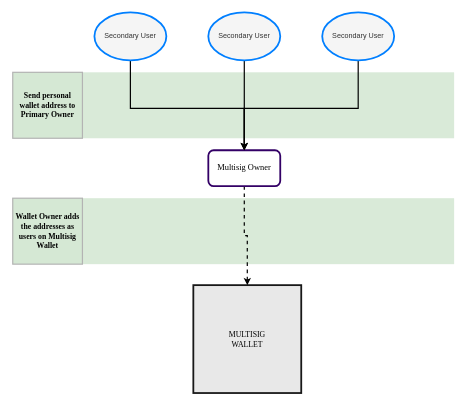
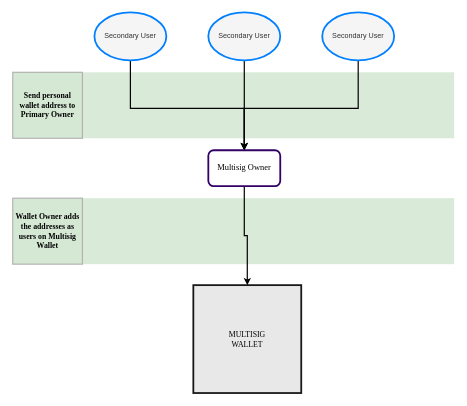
  <mxCell id="0" />
  <mxCell id="1" parent="0" />
  <mxCell id="2" value="" style="rounded=0;whiteSpace=wrap;html=1;glass=0;labelBackgroundColor=none;fillStyle=solid;strokeColor=none;strokeWidth=5;fillColor=#d5e8d4;perimeterSpacing=0;opacity=90;" vertex="1" parent="1"><mxGeometry x="137" y="330" width="620" height="110" as="geometry" /></mxCell>
  <mxCell id="3" value="" style="rounded=0;whiteSpace=wrap;html=1;glass=0;labelBackgroundColor=none;fillStyle=solid;strokeColor=none;strokeWidth=5;fillColor=#d5e8d4;perimeterSpacing=0;opacity=90;" vertex="1" parent="1"><mxGeometry x="137" y="120" width="620" height="110" as="geometry" /></mxCell>
- <mxCell id="4" style="edgeStyle=orthogonalEdgeStyle;rounded=0;orthogonalLoop=1;jettySize=auto;html=1;entryX=0.5;entryY=0;entryDx=0;entryDy=0;strokeWidth=2;fontFamily=Verdana;fontSize=13;dashed=1;" edge="1" parent="1" source="5" target="13"><mxGeometry relative="1" as="geometry" /></mxCell>
+ <mxCell id="4" style="edgeStyle=orthogonalEdgeStyle;rounded=0;orthogonalLoop=1;jettySize=auto;html=1;entryX=0.5;entryY=0;entryDx=0;entryDy=0;strokeWidth=2;fontFamily=Verdana;fontSize=13;" edge="1" parent="1" source="5" target="13"><mxGeometry relative="1" as="geometry" /></mxCell>
  <mxCell id="5" value="Multisig Owner" style="rounded=1;whiteSpace=wrap;html=1;strokeColor=#330066;strokeWidth=3;fontFamily=Verdana;fontSize=14;" vertex="1" parent="1"><mxGeometry x="347" y="250" width="120" height="60" as="geometry" /></mxCell>
  <mxCell id="6" style="edgeStyle=orthogonalEdgeStyle;rounded=0;orthogonalLoop=1;jettySize=auto;html=1;entryX=0.5;entryY=0;entryDx=0;entryDy=0;strokeWidth=2;fontFamily=Verdana;" edge="1" parent="1" source="7" target="5"><mxGeometry relative="1" as="geometry"><Array as="points"><mxPoint x="217" y="180" /><mxPoint x="407" y="180" /></Array></mxGeometry></mxCell>
  <mxCell id="7" value="Secondary User" style="ellipse;whiteSpace=wrap;html=1;fillColor=#f5f5f5;fontColor=#333333;strokeColor=#007FFF;strokeWidth=3;" vertex="1" parent="1"><mxGeometry x="157" y="20" width="120" height="80" as="geometry" /></mxCell>
  <mxCell id="8" style="edgeStyle=orthogonalEdgeStyle;rounded=0;orthogonalLoop=1;jettySize=auto;html=1;entryX=0.5;entryY=0;entryDx=0;entryDy=0;strokeWidth=2;fontFamily=Verdana;" edge="1" parent="1" source="9" target="5"><mxGeometry relative="1" as="geometry" /></mxCell>
  <mxCell id="9" value="Secondary User" style="ellipse;whiteSpace=wrap;html=1;fillColor=#f5f5f5;fontColor=#333333;strokeColor=#007FFF;strokeWidth=3;" vertex="1" parent="1"><mxGeometry x="347" y="20" width="120" height="80" as="geometry" /></mxCell>
  <mxCell id="10" style="edgeStyle=orthogonalEdgeStyle;rounded=0;orthogonalLoop=1;jettySize=auto;html=1;strokeWidth=2;fontFamily=Verdana;" edge="1" parent="1" source="11"><mxGeometry relative="1" as="geometry"><mxPoint x="407" y="250" as="targetPoint" /><Array as="points"><mxPoint x="597" y="180" /><mxPoint x="407" y="180" /></Array></mxGeometry></mxCell>
  <mxCell id="11" value="Secondary User" style="ellipse;whiteSpace=wrap;html=1;fillColor=#f5f5f5;fontColor=#333333;strokeColor=#007FFF;strokeWidth=3;" vertex="1" parent="1"><mxGeometry x="537" y="20" width="120" height="80" as="geometry" /></mxCell>
  <mxCell id="12" value="Send personal wallet address to Primary Owner" style="text;html=1;strokeColor=#B3B3B3;fillColor=#d5e8d4;align=center;verticalAlign=middle;whiteSpace=wrap;rounded=0;glass=0;labelBackgroundColor=none;fillStyle=auto;strokeWidth=2;fontFamily=Verdana;spacingTop=0;spacing=2;fontSize=13;fontStyle=1;rotation=0;" vertex="1" parent="1"><mxGeometry x="20.75" y="120" width="116.25" height="110" as="geometry" /></mxCell>
  <mxCell id="13" value="MULTISIG &lt;br&gt;WALLET" style="whiteSpace=wrap;html=1;aspect=fixed;glass=0;labelBackgroundColor=none;fillStyle=solid;strokeColor=#000000;strokeWidth=3;fontFamily=Verdana;fontSize=13;fillColor=#E6E6E6;gradientColor=none;opacity=90;" vertex="1" parent="1"><mxGeometry x="322" y="475" width="180" height="180" as="geometry" /></mxCell>
  <mxCell id="14" value="Wallet Owner adds the addresses as users on Multisig Wallet" style="text;html=1;strokeColor=#B3B3B3;fillColor=#d5e8d4;align=center;verticalAlign=middle;whiteSpace=wrap;rounded=0;glass=0;labelBackgroundColor=none;fillStyle=auto;strokeWidth=2;fontFamily=Verdana;spacingTop=0;spacing=2;fontSize=13;fontStyle=1;rotation=0;" vertex="1" parent="1"><mxGeometry x="20.75" y="330" width="116.25" height="110" as="geometry" /></mxCell>
